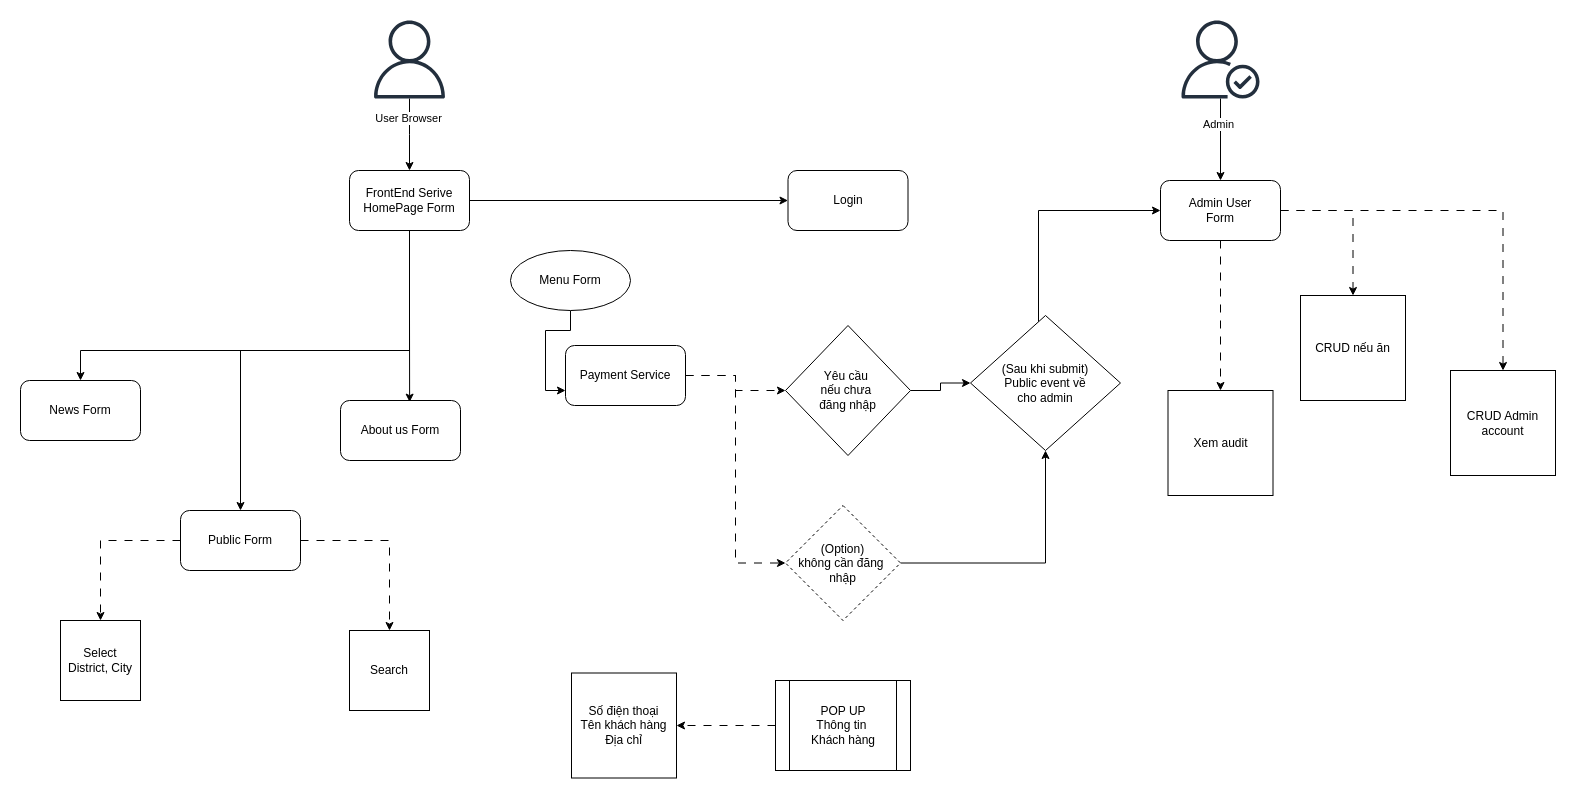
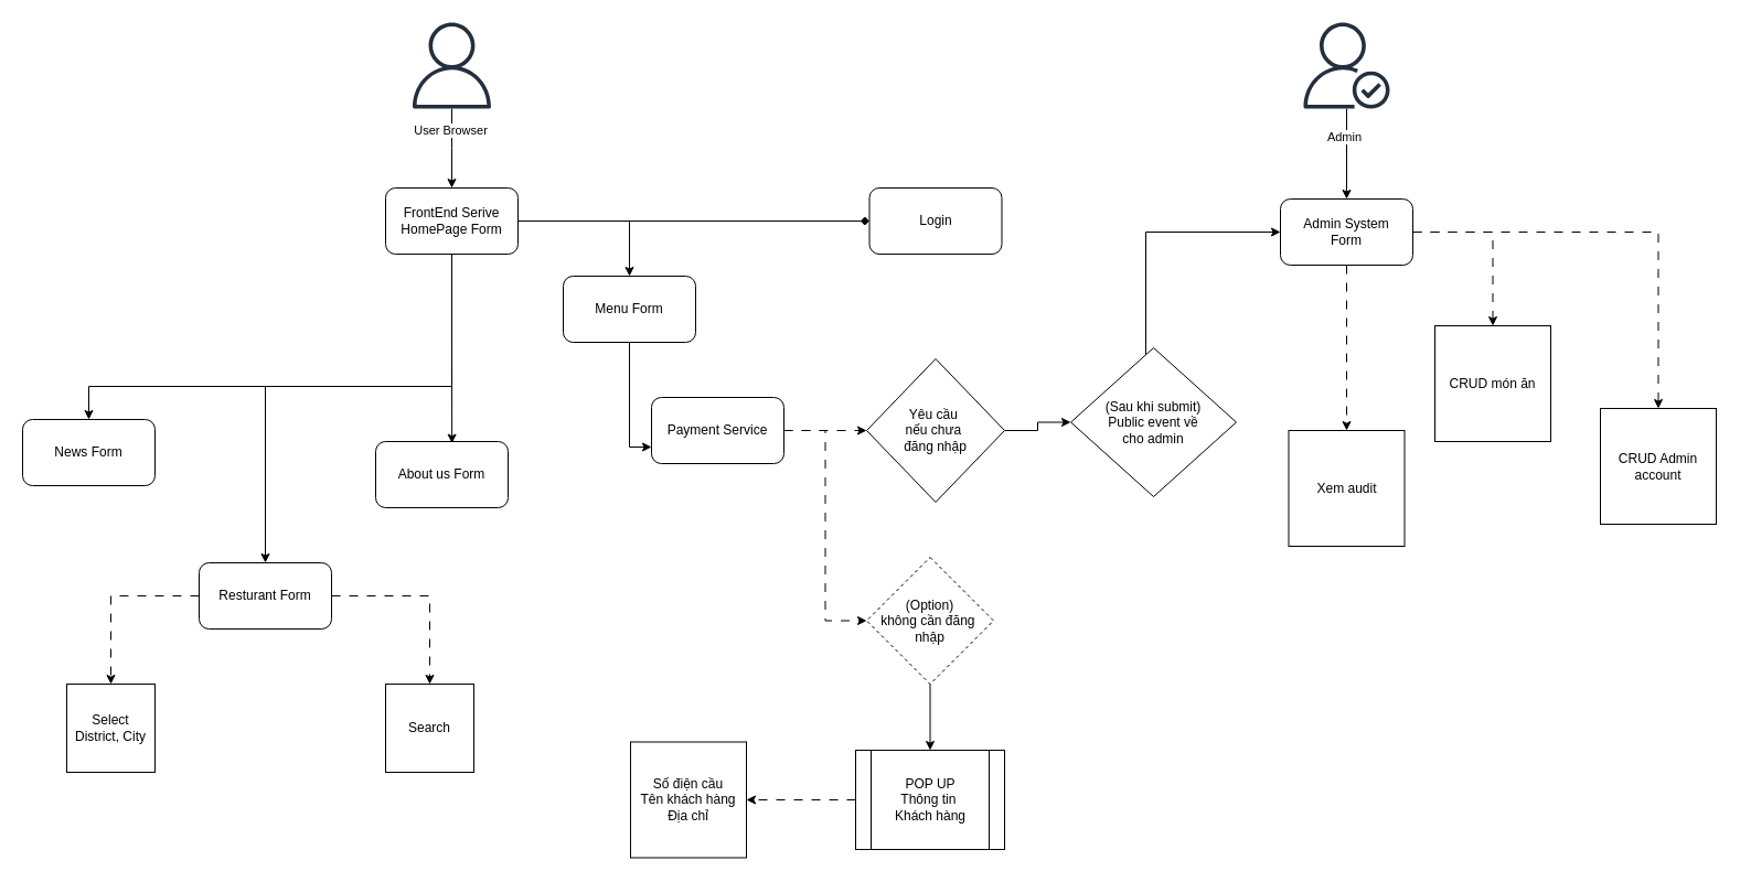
  <mxCell id="0" />
  <mxCell id="1" parent="0" />
  <mxCell id="2" style="edgeStyle=orthogonalEdgeStyle;rounded=0;orthogonalLoop=1;jettySize=auto;html=1;entryX=0.5;entryY=0;entryDx=0;entryDy=0;" edge="1" parent="1" source="4" target="9"><mxGeometry relative="1" as="geometry" /></mxCell>
  <mxCell id="3" value="User Browser" style="edgeLabel;html=1;align=center;verticalAlign=middle;resizable=0;points=[];" vertex="1" connectable="0" parent="2"><mxGeometry x="-0.481" y="-2" relative="1" as="geometry"><mxPoint as="offset" /></mxGeometry></mxCell>
  <mxCell id="4" value="" style="sketch=0;outlineConnect=0;fontColor=#232F3E;gradientColor=none;fillColor=#232F3D;strokeColor=none;dashed=0;verticalLabelPosition=bottom;verticalAlign=top;align=center;html=1;fontSize=12;fontStyle=0;aspect=fixed;pointerEvents=1;shape=mxgraph.aws4.user;" vertex="1" parent="1"><mxGeometry x="370" y="20" width="78" height="78" as="geometry" /></mxCell>
+ <mxCell id="5" style="edgeStyle=orthogonalEdgeStyle;rounded=0;orthogonalLoop=1;jettySize=auto;html=1;entryX=0.5;entryY=0;entryDx=0;entryDy=0;" edge="1" parent="1" source="9" target="17"><mxGeometry relative="1" as="geometry" /></mxCell>
  <mxCell id="6" style="edgeStyle=orthogonalEdgeStyle;rounded=0;orthogonalLoop=1;jettySize=auto;html=1;" edge="1" parent="1" source="9" target="15"><mxGeometry relative="1" as="geometry"><Array as="points"><mxPoint x="409" y="350" /><mxPoint x="240" y="350" /></Array></mxGeometry></mxCell>
  <mxCell id="7" style="edgeStyle=orthogonalEdgeStyle;rounded=0;orthogonalLoop=1;jettySize=auto;html=1;entryX=0.5;entryY=0;entryDx=0;entryDy=0;" edge="1" parent="1" source="9" target="11"><mxGeometry relative="1" as="geometry"><Array as="points"><mxPoint x="409" y="350" /><mxPoint x="80" y="350" /></Array></mxGeometry></mxCell>
- <mxCell id="8" style="edgeStyle=orthogonalEdgeStyle;rounded=0;orthogonalLoop=1;jettySize=auto;html=1;" edge="1" parent="1" source="9" target="10"><mxGeometry relative="1" as="geometry" /></mxCell>
+ <mxCell id="8" style="edgeStyle=orthogonalEdgeStyle;rounded=0;orthogonalLoop=1;jettySize=auto;html=1;endArrow=diamond;" edge="1" parent="1" source="9" target="10"><mxGeometry relative="1" as="geometry" /></mxCell>
  <mxCell id="9" value="FrontEnd Serive&lt;br&gt;HomePage Form" style="rounded=1;whiteSpace=wrap;html=1;" vertex="1" parent="1"><mxGeometry x="349" y="170" width="120" height="60" as="geometry" /></mxCell>
  <mxCell id="10" value="Login" style="rounded=1;whiteSpace=wrap;html=1;" vertex="1" parent="1"><mxGeometry x="787.5" y="170" width="120" height="60" as="geometry" /></mxCell>
  <mxCell id="11" value="News Form" style="rounded=1;whiteSpace=wrap;html=1;" vertex="1" parent="1"><mxGeometry x="20" y="380" width="120" height="60" as="geometry" /></mxCell>
  <mxCell id="12" value="About us Form" style="rounded=1;whiteSpace=wrap;html=1;" vertex="1" parent="1"><mxGeometry x="340" y="400" width="120" height="60" as="geometry" /></mxCell>
  <mxCell id="13" style="edgeStyle=orthogonalEdgeStyle;rounded=0;orthogonalLoop=1;jettySize=auto;html=1;entryX=0.5;entryY=0;entryDx=0;entryDy=0;dashed=1;dashPattern=8 8;" edge="1" parent="1" source="15" target="19"><mxGeometry relative="1" as="geometry" /></mxCell>
  <mxCell id="14" style="edgeStyle=orthogonalEdgeStyle;rounded=0;orthogonalLoop=1;jettySize=auto;html=1;entryX=0.5;entryY=0;entryDx=0;entryDy=0;dashed=1;dashPattern=8 8;" edge="1" parent="1" source="15" target="20"><mxGeometry relative="1" as="geometry" /></mxCell>
- <mxCell id="15" value="Public Form" style="rounded=1;whiteSpace=wrap;html=1;" vertex="1" parent="1"><mxGeometry x="180" y="510" width="120" height="60" as="geometry" /></mxCell>
+ <mxCell id="15" value="Resturant Form" style="rounded=1;whiteSpace=wrap;html=1;" vertex="1" parent="1"><mxGeometry x="180" y="510" width="120" height="60" as="geometry" /></mxCell>
  <mxCell id="16" style="edgeStyle=orthogonalEdgeStyle;rounded=0;orthogonalLoop=1;jettySize=auto;html=1;entryX=0;entryY=0.75;entryDx=0;entryDy=0;" edge="1" parent="1" source="17" target="22"><mxGeometry relative="1" as="geometry" /></mxCell>
- <mxCell id="17" value="Menu Form" style="ellipse;whiteSpace=wrap;html=1;" vertex="1" parent="1"><mxGeometry x="510" y="250" width="120" height="60" as="geometry" /></mxCell>
+ <mxCell id="17" value="Menu Form" style="rounded=1;whiteSpace=wrap;html=1;" vertex="1" parent="1"><mxGeometry x="510" y="250" width="120" height="60" as="geometry" /></mxCell>
  <mxCell id="18" style="edgeStyle=orthogonalEdgeStyle;rounded=0;orthogonalLoop=1;jettySize=auto;html=1;entryX=0.576;entryY=0.027;entryDx=0;entryDy=0;entryPerimeter=0;" edge="1" parent="1" source="9" target="12"><mxGeometry relative="1" as="geometry" /></mxCell>
  <mxCell id="19" value="Select&lt;br&gt;District, City" style="whiteSpace=wrap;html=1;aspect=fixed;" vertex="1" parent="1"><mxGeometry x="60" y="620" width="80" height="80" as="geometry" /></mxCell>
- <mxCell id="20" value="Search" style="whiteSpace=wrap;html=1;aspect=fixed;" vertex="1" parent="1"><mxGeometry x="349" y="630" width="80" height="80" as="geometry" /></mxCell>
+ <mxCell id="20" value="Search" style="whiteSpace=wrap;html=1;aspect=fixed;" vertex="1" parent="1"><mxGeometry x="349" y="620" width="80" height="80" as="geometry" /></mxCell>
  <mxCell id="21" style="edgeStyle=orthogonalEdgeStyle;rounded=0;orthogonalLoop=1;jettySize=auto;html=1;entryX=0;entryY=0.5;entryDx=0;entryDy=0;dashed=1;dashPattern=8 8;" edge="1" parent="1" source="22" target="27"><mxGeometry relative="1" as="geometry" /></mxCell>
- <mxCell id="22" value="Payment Service" style="rounded=1;whiteSpace=wrap;html=1;" vertex="1" parent="1"><mxGeometry x="565" y="345" width="120" height="60" as="geometry" /></mxCell>
+ <mxCell id="22" value="Payment Service" style="rounded=1;whiteSpace=wrap;html=1;" vertex="1" parent="1"><mxGeometry x="590" y="360" width="120" height="60" as="geometry" /></mxCell>
  <mxCell id="23" style="edgeStyle=orthogonalEdgeStyle;rounded=0;orthogonalLoop=1;jettySize=auto;html=1;" edge="1" parent="1" source="24" target="42"><mxGeometry relative="1" as="geometry" /></mxCell>
  <mxCell id="24" value="Yêu cầu&amp;nbsp;&lt;br&gt;nếu chưa&amp;nbsp;&lt;br&gt;đăng nhập" style="rhombus;whiteSpace=wrap;html=1;" vertex="1" parent="1"><mxGeometry x="785" y="325" width="125" height="130" as="geometry" /></mxCell>
  <mxCell id="25" style="edgeStyle=orthogonalEdgeStyle;rounded=0;orthogonalLoop=1;jettySize=auto;html=1;entryX=0;entryY=0.5;entryDx=0;entryDy=0;dashed=1;dashPattern=8 8;" edge="1" parent="1" source="22" target="24"><mxGeometry relative="1" as="geometry" /></mxCell>
- <mxCell id="26" style="edgeStyle=orthogonalEdgeStyle;rounded=0;orthogonalLoop=1;jettySize=auto;html=1;" edge="1" parent="1" source="27" target="42"><mxGeometry relative="1" as="geometry" /></mxCell>
+ <mxCell id="26" style="edgeStyle=orthogonalEdgeStyle;rounded=0;orthogonalLoop=1;jettySize=auto;html=1;entryX=0.5;entryY=0;entryDx=0;entryDy=0;" edge="1" parent="1" source="27" target="29"><mxGeometry relative="1" as="geometry" /></mxCell>
  <mxCell id="27" value="(Option)&lt;br&gt;không cần đăng&amp;nbsp;&lt;br&gt;nhập" style="rhombus;whiteSpace=wrap;html=1;dashed=1;" vertex="1" parent="1"><mxGeometry x="785" y="505" width="115" height="115" as="geometry" /></mxCell>
  <mxCell id="28" style="edgeStyle=orthogonalEdgeStyle;rounded=0;orthogonalLoop=1;jettySize=auto;html=1;entryX=1;entryY=0.5;entryDx=0;entryDy=0;dashed=1;dashPattern=8 8;" edge="1" parent="1" source="29" target="30"><mxGeometry relative="1" as="geometry" /></mxCell>
  <mxCell id="29" value="POP UP&lt;br&gt;Thông tin&amp;nbsp;&lt;br&gt;Khách hàng" style="shape=process;whiteSpace=wrap;html=1;backgroundOutline=1;" vertex="1" parent="1"><mxGeometry x="775" y="680" width="135" height="90" as="geometry" /></mxCell>
- <mxCell id="30" value="Số điện thoại&lt;br&gt;Tên khách hàng&lt;br&gt;Địa chỉ" style="whiteSpace=wrap;html=1;aspect=fixed;" vertex="1" parent="1"><mxGeometry x="571" y="672.5" width="105" height="105" as="geometry" /></mxCell>
+ <mxCell id="30" value="Số điện cầu&lt;br&gt;Tên khách hàng&lt;br&gt;Địa chỉ" style="whiteSpace=wrap;html=1;aspect=fixed;" vertex="1" parent="1"><mxGeometry x="571" y="672.5" width="105" height="105" as="geometry" /></mxCell>
  <mxCell id="31" style="edgeStyle=orthogonalEdgeStyle;rounded=0;orthogonalLoop=1;jettySize=auto;html=1;" edge="1" parent="1" source="33" target="37"><mxGeometry relative="1" as="geometry" /></mxCell>
  <mxCell id="32" value="Admin" style="edgeLabel;html=1;align=center;verticalAlign=middle;resizable=0;points=[];" vertex="1" connectable="0" parent="31"><mxGeometry x="-0.389" y="-3" relative="1" as="geometry"><mxPoint as="offset" /></mxGeometry></mxCell>
  <mxCell id="33" value="" style="sketch=0;outlineConnect=0;fontColor=#232F3E;gradientColor=none;fillColor=#232F3D;strokeColor=none;dashed=0;verticalLabelPosition=bottom;verticalAlign=top;align=center;html=1;fontSize=12;fontStyle=0;aspect=fixed;pointerEvents=1;shape=mxgraph.aws4.authenticated_user;" vertex="1" parent="1"><mxGeometry x="1181" y="20" width="78" height="78" as="geometry" /></mxCell>
  <mxCell id="34" style="edgeStyle=orthogonalEdgeStyle;rounded=0;orthogonalLoop=1;jettySize=auto;html=1;entryX=0.5;entryY=0;entryDx=0;entryDy=0;dashed=1;dashPattern=8 8;" edge="1" parent="1" source="37" target="38"><mxGeometry relative="1" as="geometry" /></mxCell>
  <mxCell id="35" style="edgeStyle=orthogonalEdgeStyle;rounded=0;orthogonalLoop=1;jettySize=auto;html=1;entryX=0.5;entryY=0;entryDx=0;entryDy=0;dashed=1;dashPattern=8 8;" edge="1" parent="1" source="37" target="39"><mxGeometry relative="1" as="geometry" /></mxCell>
  <mxCell id="36" style="edgeStyle=orthogonalEdgeStyle;rounded=0;orthogonalLoop=1;jettySize=auto;html=1;entryX=0.5;entryY=0;entryDx=0;entryDy=0;dashed=1;dashPattern=8 8;" edge="1" parent="1" source="37" target="40"><mxGeometry relative="1" as="geometry" /></mxCell>
- <mxCell id="37" value="Admin User &lt;br&gt;Form" style="rounded=1;whiteSpace=wrap;html=1;" vertex="1" parent="1"><mxGeometry x="1160" y="180" width="120" height="60" as="geometry" /></mxCell>
+ <mxCell id="37" value="Admin System &lt;br&gt;Form" style="rounded=1;whiteSpace=wrap;html=1;" vertex="1" parent="1"><mxGeometry x="1160" y="180" width="120" height="60" as="geometry" /></mxCell>
  <mxCell id="38" value="Xem audit" style="whiteSpace=wrap;html=1;aspect=fixed;" vertex="1" parent="1"><mxGeometry x="1167.5" y="390" width="105" height="105" as="geometry" /></mxCell>
- <mxCell id="39" value="CRUD nếu ăn" style="whiteSpace=wrap;html=1;aspect=fixed;" vertex="1" parent="1"><mxGeometry x="1300" y="295" width="105" height="105" as="geometry" /></mxCell>
+ <mxCell id="39" value="CRUD món ăn" style="whiteSpace=wrap;html=1;aspect=fixed;" vertex="1" parent="1"><mxGeometry x="1300" y="295" width="105" height="105" as="geometry" /></mxCell>
  <mxCell id="40" value="CRUD Admin account" style="whiteSpace=wrap;html=1;aspect=fixed;" vertex="1" parent="1"><mxGeometry x="1450" y="370" width="105" height="105" as="geometry" /></mxCell>
  <mxCell id="41" style="edgeStyle=orthogonalEdgeStyle;rounded=0;orthogonalLoop=1;jettySize=auto;html=1;entryX=0;entryY=0.5;entryDx=0;entryDy=0;" edge="1" parent="1" source="42" target="37"><mxGeometry relative="1" as="geometry"><Array as="points"><mxPoint x="1038" y="210" /></Array></mxGeometry></mxCell>
  <mxCell id="42" value="(Sau khi submit)&lt;br&gt;Public event về&lt;br&gt;cho admin" style="rhombus;whiteSpace=wrap;html=1;" vertex="1" parent="1"><mxGeometry x="970" y="315" width="150" height="135" as="geometry" /></mxCell>
